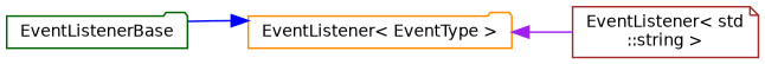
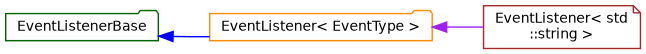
  digraph {
    rankdir=LR
    node [fillcolor=white fontname=Helvetica fontsize=10 shape=folder style=filled]
    edge [dir=back fontname=Helvetica fontsize=10 labelfontname=Helvetica labelfontsize=10 style=solid]
    n1 [color=darkgreen height=0.2 label=EventListenerBase width=0.4]
    n2 [color=darkorange height=0.2 label="EventListener\< EventType \>" width=0.4]
    n3 [color=brown height=0.2 label="EventListener\< std\l::string \>" shape=note width=0.4]
-   n2 -> n1 [color=blue]
+   n1 -> n2 [color=blue]
    n2 -> n3 [color=purple]
  }
